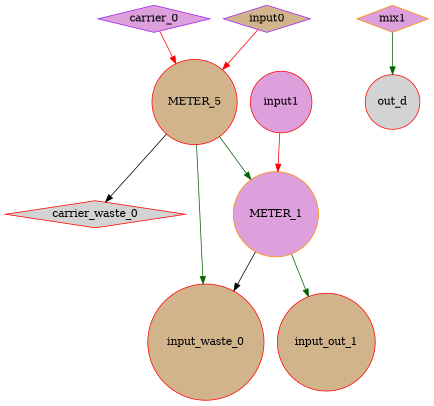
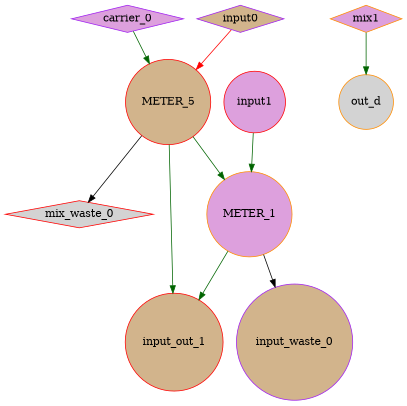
  strict digraph {
    node [color=red fillcolor=plum shape=circle style=filled]
    edge [color=darkgreen]
    carrier_0 [color=purple shape=diamond]
    n2 [fillcolor=tan label=METER_5]
-   carrier_waste_0 [fillcolor=lightgrey shape=diamond]
-   input_waste_0 [fillcolor=tan]
+   carrier_waste_0 [fillcolor=lightgrey shape=diamond label=mix_waste_0]
+   input_waste_0 [color=purple fillcolor=tan]
    METER_1 [color=darkorange]
    n6 [fillcolor=tan label=input_out_1]
    mix1 [color=darkorange shape=diamond]
-   out_d [fillcolor=lightgrey]
+   out_d [color=darkorange fillcolor=lightgrey]
    input0 [color=purple fillcolor=tan shape=diamond]
    input1
-   carrier_0 -> n2 [color=red]
+   carrier_0 -> n2
    n2 -> carrier_waste_0 [color=black]
-   n2 -> input_waste_0
+   n2 -> n6
    n2 -> METER_1
    METER_1 -> input_waste_0 [color=black]
    METER_1 -> n6
    mix1 -> out_d
    input0 -> n2 [color=red]
-   input1 -> METER_1 [color=red]
+   input1 -> METER_1
  }
